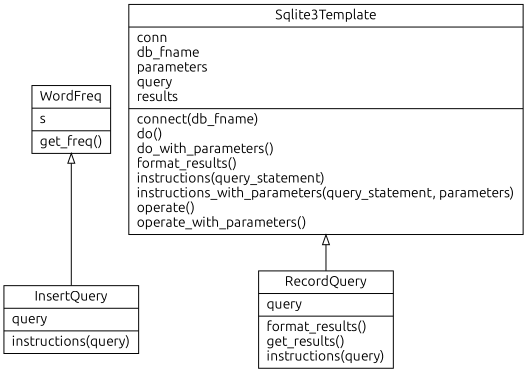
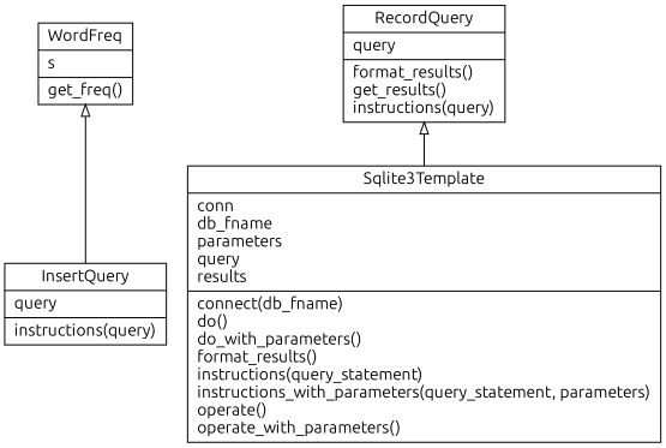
  digraph {
    fontname=Ubuntu
    rankdir=BT
    node [color=black fontcolor=black fontname=Ubuntu shape=record style=solid]
    edge [arrowhead=empty arrowtail=none fontname=Ubuntu]
    n1 [label="{InsertQuery|query\l|instructions(query)\l}"]
    n2 [label="{WordFreq|s\l|get_freq()\l}"]
    n3 [label="{Sqlite3Template|conn\ldb_fname\lparameters\lquery\lresults\l|connect(db_fname)\ldo()\ldo_with_parameters()\lformat_results()\linstructions(query_statement)\linstructions_with_parameters(query_statement, parameters)\loperate()\loperate_with_parameters()\l}"]
    n4 [label="{RecordQuery|query\l|format_results()\lget_results()\linstructions(query)\l}"]
    n1 -> n2
-   n4 -> n3
+   n3 -> n4
  }
